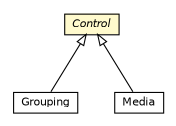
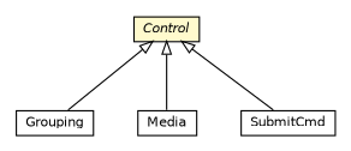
  digraph {
    nodesep=0.25
    ranksep=0.5
    node [fontcolor=black fontname=Helvetica fontsize=10.0 shape=plaintext]
    edge [arrowtail=empty dir=back fontname=Helvetica fontsize=10 headport=p labelfontname=Helvetica labelfontsize=10 tailport=p]
    n1 [label=<<table title="org.universAAL.utilities.api.ui.Grouping" border="0" cellborder="1" cellspacing="0" cellpadding="2" port="p" href="./Grouping.html"> 		<tr><td><table border="0" cellspacing="0" cellpadding="1"> <tr><td align="center" balign="center"> Grouping </td></tr> 		</table></td></tr> 		</table>>]
    n2 [label=<<table title="org.universAAL.utilities.api.ui.Media" border="0" cellborder="1" cellspacing="0" cellpadding="2" port="p" href="./Media.html"> 		<tr><td><table border="0" cellspacing="0" cellpadding="1"> <tr><td align="center" balign="center"> Media </td></tr> 		</table></td></tr> 		</table>>]
+   n3 [label=<<table title="org.universAAL.utilities.api.ui.SubmitCmd" border="0" cellborder="1" cellspacing="0" cellpadding="2" port="p" href="./SubmitCmd.html"> 		<tr><td><table border="0" cellspacing="0" cellpadding="1"> <tr><td align="center" balign="center"> SubmitCmd </td></tr> 		</table></td></tr> 		</table>>]
    n4 [label=<<table title="org.universAAL.utilities.api.ui.Control" border="0" cellborder="1" cellspacing="0" cellpadding="2" port="p" bgcolor="lemonChiffon" href="./Control.html"> 		<tr><td><table border="0" cellspacing="0" cellpadding="1"> <tr><td align="center" balign="center"><font face="Helvetica-Oblique"> Control </font></td></tr> 		</table></td></tr> 		</table>>]
    n4 -> n1
    n4 -> n2
+   n4 -> n3
  }
